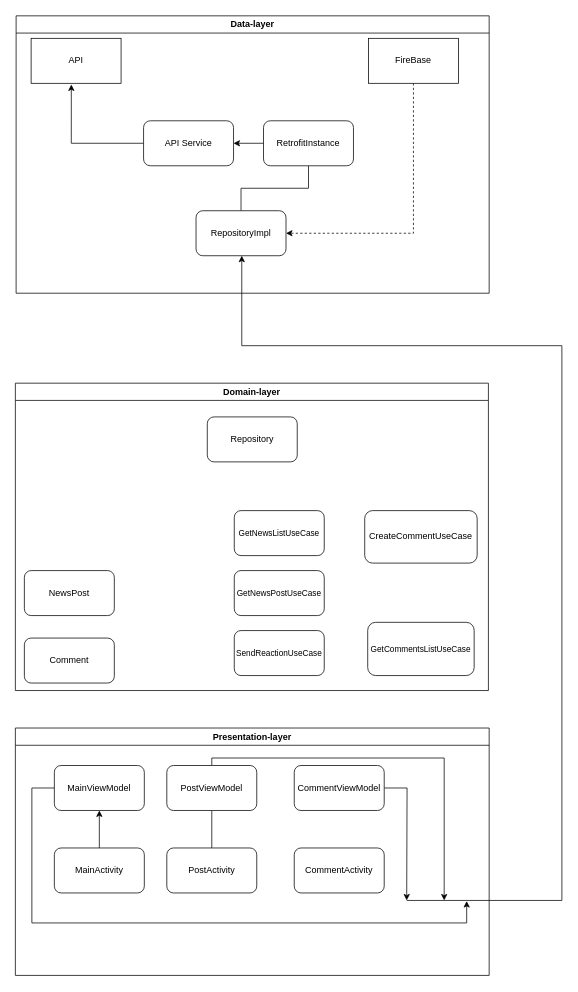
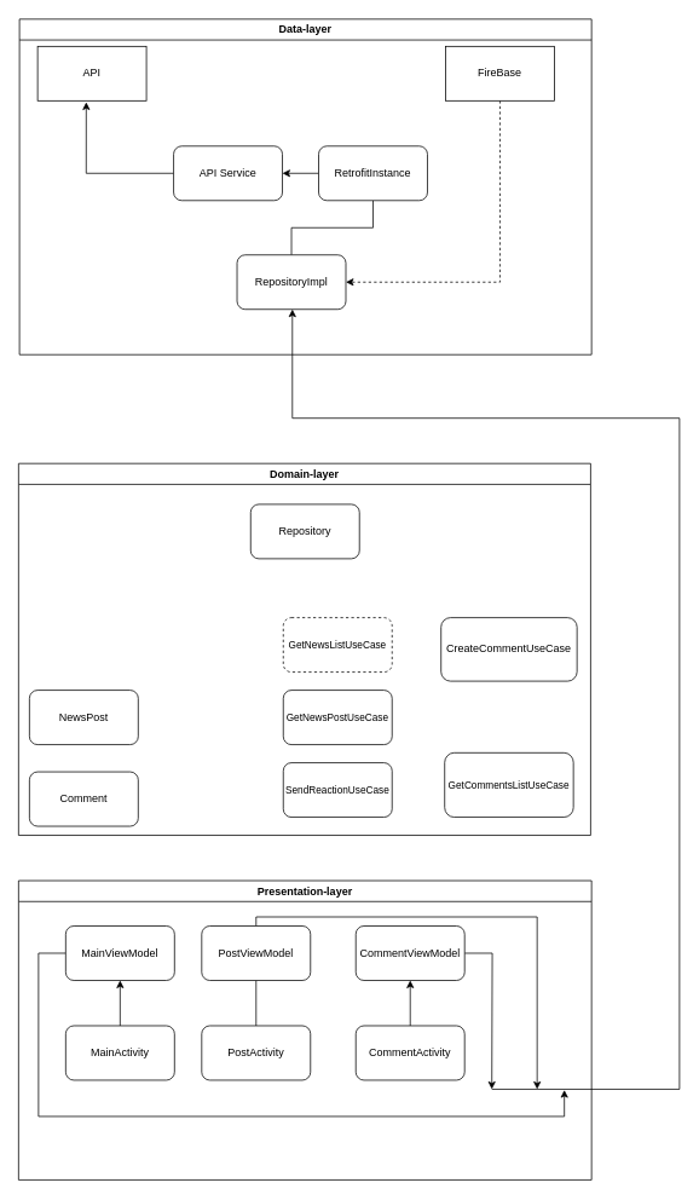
  <mxCell id="0" />
  <mxCell id="1" parent="0" />
  <mxCell id="2" value="API" style="rounded=0;whiteSpace=wrap;html=1;" vertex="1" parent="1"><mxGeometry x="41" y="50" width="120" height="60" as="geometry" /></mxCell>
  <mxCell id="3" style="edgeStyle=orthogonalEdgeStyle;rounded=0;orthogonalLoop=1;jettySize=auto;html=1;exitX=0.5;exitY=1;exitDx=0;exitDy=0;entryX=1;entryY=0.5;entryDx=0;entryDy=0;dashed=1;" edge="1" parent="1" source="4" target="8"><mxGeometry relative="1" as="geometry" /></mxCell>
  <mxCell id="4" value="FireBase" style="rounded=0;whiteSpace=wrap;html=1;" vertex="1" parent="1"><mxGeometry x="491" y="50" width="120" height="60" as="geometry" /></mxCell>
  <mxCell id="5" style="edgeStyle=orthogonalEdgeStyle;rounded=0;orthogonalLoop=1;jettySize=auto;html=1;entryX=0.447;entryY=1.027;entryDx=0;entryDy=0;entryPerimeter=0;" edge="1" parent="1" source="6" target="2"><mxGeometry relative="1" as="geometry" /></mxCell>
  <mxCell id="6" value="API Service" style="rounded=1;whiteSpace=wrap;html=1;" vertex="1" parent="1"><mxGeometry x="191" y="160" width="120" height="60" as="geometry" /></mxCell>
  <mxCell id="7" style="edgeStyle=orthogonalEdgeStyle;rounded=0;orthogonalLoop=1;jettySize=auto;html=1;entryX=0.5;entryY=1;entryDx=0;entryDy=0;endArrow=none;" edge="1" parent="1" source="8" target="10"><mxGeometry relative="1" as="geometry" /></mxCell>
  <mxCell id="8" value="RepositoryImpl" style="rounded=1;whiteSpace=wrap;html=1;" vertex="1" parent="1"><mxGeometry x="261" y="280" width="120" height="60" as="geometry" /></mxCell>
  <mxCell id="9" style="edgeStyle=orthogonalEdgeStyle;rounded=0;orthogonalLoop=1;jettySize=auto;html=1;" edge="1" parent="1" source="10" target="6"><mxGeometry relative="1" as="geometry" /></mxCell>
  <mxCell id="10" value="RetrofitInstance" style="rounded=1;whiteSpace=wrap;html=1;" vertex="1" parent="1"><mxGeometry x="351" y="160" width="120" height="60" as="geometry" /></mxCell>
  <mxCell id="11" value="Domain-layer" style="swimlane;whiteSpace=wrap;html=1;" vertex="1" parent="1"><mxGeometry x="20" y="510" width="631" height="410" as="geometry" /></mxCell>
  <mxCell id="12" value="NewsPost" style="rounded=1;whiteSpace=wrap;html=1;" vertex="1" parent="11"><mxGeometry x="12" y="250" width="120" height="60" as="geometry" /></mxCell>
  <mxCell id="13" value="Comment" style="rounded=1;whiteSpace=wrap;html=1;" vertex="1" parent="11"><mxGeometry x="12" y="340" width="120" height="60" as="geometry" /></mxCell>
- <mxCell id="14" value="&lt;font style=&quot;font-size: 11px;&quot;&gt;GetNewsListUseCase&lt;/font&gt;" style="rounded=1;whiteSpace=wrap;html=1;" vertex="1" parent="11"><mxGeometry x="292" y="170" width="120" height="60" as="geometry" /></mxCell>
+ <mxCell id="14" value="&lt;font style=&quot;font-size: 11px;&quot;&gt;GetNewsListUseCase&lt;/font&gt;" style="rounded=1;whiteSpace=wrap;html=1;dashed=1;" vertex="1" parent="11"><mxGeometry x="292" y="170" width="120" height="60" as="geometry" /></mxCell>
  <mxCell id="15" value="&lt;font style=&quot;font-size: 11px;&quot;&gt;GetNewsPostUseCase&lt;/font&gt;" style="rounded=1;whiteSpace=wrap;html=1;" vertex="1" parent="11"><mxGeometry x="292" y="250" width="120" height="60" as="geometry" /></mxCell>
  <mxCell id="16" value="&lt;font style=&quot;font-size: 11px;&quot;&gt;GetCommentsListUseCase&lt;/font&gt;" style="rounded=1;whiteSpace=wrap;html=1;" vertex="1" parent="11"><mxGeometry x="470" y="319" width="142" height="71" as="geometry" /></mxCell>
  <mxCell id="17" value="&lt;font style=&quot;font-size: 12px;&quot;&gt;CreateCommentUseCase&lt;/font&gt;" style="rounded=1;whiteSpace=wrap;html=1;" vertex="1" parent="11"><mxGeometry x="466" y="170" width="150" height="70" as="geometry" /></mxCell>
  <mxCell id="18" value="&lt;span style=&quot;font-size: 11px;&quot;&gt;SendReactionUseCase&lt;/span&gt;" style="rounded=1;whiteSpace=wrap;html=1;" vertex="1" parent="11"><mxGeometry x="292" y="330" width="120" height="60" as="geometry" /></mxCell>
  <mxCell id="19" value="Repository" style="rounded=1;whiteSpace=wrap;html=1;" vertex="1" parent="11"><mxGeometry x="256" y="45" width="120" height="60" as="geometry" /></mxCell>
  <mxCell id="20" value="Data-layer" style="swimlane;whiteSpace=wrap;html=1;startSize=23;" vertex="1" parent="1"><mxGeometry x="21" y="20" width="631" height="370" as="geometry" /></mxCell>
  <mxCell id="21" style="edgeStyle=orthogonalEdgeStyle;rounded=0;orthogonalLoop=1;jettySize=auto;html=1;" edge="1" parent="1"><mxGeometry relative="1" as="geometry"><mxPoint x="542" y="1200" as="sourcePoint" /><mxPoint x="322" y="340" as="targetPoint" /><Array as="points"><mxPoint x="749" y="1200" /><mxPoint x="749" y="460" /></Array></mxGeometry></mxCell>
  <mxCell id="22" value="Presentation-layer" style="swimlane;whiteSpace=wrap;html=1;" vertex="1" parent="1"><mxGeometry x="20" y="970" width="632" height="330" as="geometry" /></mxCell>
  <mxCell id="23" value="" style="edgeStyle=orthogonalEdgeStyle;rounded=0;orthogonalLoop=1;jettySize=auto;html=1;" edge="1" parent="22" source="24" target="26"><mxGeometry relative="1" as="geometry" /></mxCell>
  <mxCell id="24" value="MainActivity" style="rounded=1;whiteSpace=wrap;html=1;" vertex="1" parent="22"><mxGeometry x="52" y="160" width="120" height="60" as="geometry" /></mxCell>
  <mxCell id="25" style="edgeStyle=orthogonalEdgeStyle;rounded=0;orthogonalLoop=1;jettySize=auto;html=1;exitX=0;exitY=0.5;exitDx=0;exitDy=0;" edge="1" parent="22" source="26"><mxGeometry relative="1" as="geometry"><mxPoint x="602" y="230.8" as="targetPoint" /><Array as="points"><mxPoint x="22" y="80" /><mxPoint x="22" y="260" /><mxPoint x="602" y="260" /></Array></mxGeometry></mxCell>
  <mxCell id="26" value="MainViewModel" style="rounded=1;whiteSpace=wrap;html=1;" vertex="1" parent="22"><mxGeometry x="52" y="50" width="120" height="60" as="geometry" /></mxCell>
  <mxCell id="27" value="" style="edgeStyle=orthogonalEdgeStyle;rounded=0;orthogonalLoop=1;jettySize=auto;html=1;endArrow=none;" edge="1" parent="22" source="28" target="30"><mxGeometry relative="1" as="geometry" /></mxCell>
  <mxCell id="28" value="PostActivity" style="rounded=1;whiteSpace=wrap;html=1;" vertex="1" parent="22"><mxGeometry x="202" y="160" width="120" height="60" as="geometry" /></mxCell>
  <mxCell id="29" style="edgeStyle=orthogonalEdgeStyle;rounded=0;orthogonalLoop=1;jettySize=auto;html=1;" edge="1" parent="22" source="30"><mxGeometry relative="1" as="geometry"><mxPoint x="572" y="230" as="targetPoint" /><Array as="points"><mxPoint x="262" y="40" /><mxPoint x="572" y="40" /></Array></mxGeometry></mxCell>
  <mxCell id="30" value="PostViewModel" style="rounded=1;whiteSpace=wrap;html=1;" vertex="1" parent="22"><mxGeometry x="202" y="50" width="120" height="60" as="geometry" /></mxCell>
  <mxCell id="31" style="edgeStyle=orthogonalEdgeStyle;rounded=0;orthogonalLoop=1;jettySize=auto;html=1;" edge="1" parent="22" source="32"><mxGeometry relative="1" as="geometry"><mxPoint x="522" y="230" as="targetPoint" /></mxGeometry></mxCell>
  <mxCell id="32" value="CommentViewModel" style="rounded=1;whiteSpace=wrap;html=1;" vertex="1" parent="22"><mxGeometry x="372" y="50" width="120" height="60" as="geometry" /></mxCell>
+ <mxCell id="33" value="" style="edgeStyle=orthogonalEdgeStyle;rounded=0;orthogonalLoop=1;jettySize=auto;html=1;" edge="1" parent="22" source="34" target="32"><mxGeometry relative="1" as="geometry" /></mxCell>
  <mxCell id="34" value="CommentActivity" style="rounded=1;whiteSpace=wrap;html=1;" vertex="1" parent="22"><mxGeometry x="372" y="160" width="120" height="60" as="geometry" /></mxCell>
